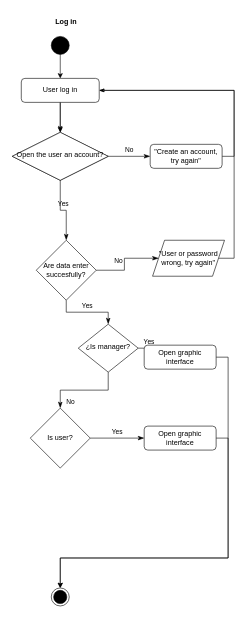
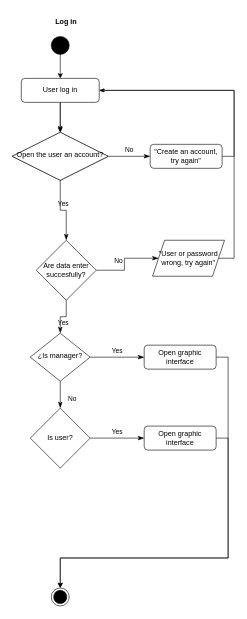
  <mxCell id="0" />
  <mxCell id="1" parent="0" />
  <mxCell id="2" value="¿El usuario tiene una cuenta?" style="rhombus;whiteSpace=wrap;html=1;shadow=0;fontFamily=Helvetica;fontSize=12;align=center;strokeWidth=1;spacing=6;spacingTop=-4;" vertex="1" parent="1"><mxGeometry x="20" y="220" width="160" height="80" as="geometry" /></mxCell>
  <mxCell id="3" value="" style="rounded=0;html=1;jettySize=auto;orthogonalLoop=1;fontSize=11;endArrow=classicThin;endFill=1;endSize=8;strokeWidth=1;shadow=0;labelBackgroundColor=none;edgeStyle=orthogonalEdgeStyle;" edge="1" parent="1" source="5" target="7"><mxGeometry relative="1" as="geometry" /></mxCell>
  <mxCell id="4" value="" style="edgeStyle=orthogonalEdgeStyle;rounded=0;orthogonalLoop=1;jettySize=auto;html=1;" edge="1" parent="1" source="5" target="7"><mxGeometry relative="1" as="geometry" /></mxCell>
  <mxCell id="5" value="User log in" style="rounded=1;whiteSpace=wrap;html=1;fontSize=12;glass=0;strokeWidth=1;shadow=0;" vertex="1" parent="1"><mxGeometry x="35" y="130" width="130" height="40" as="geometry" /></mxCell>
  <mxCell id="6" value="No" style="edgeStyle=orthogonalEdgeStyle;rounded=0;html=1;jettySize=auto;orthogonalLoop=1;fontSize=11;endArrow=classicThin;endFill=1;endSize=8;strokeWidth=1;shadow=0;labelBackgroundColor=none;" edge="1" parent="1" source="7" target="9"><mxGeometry y="10" relative="1" as="geometry"><mxPoint as="offset" /></mxGeometry></mxCell>
  <mxCell id="7" value="Open the user an account?" style="rhombus;whiteSpace=wrap;html=1;shadow=0;fontFamily=Helvetica;fontSize=12;align=center;strokeWidth=1;spacing=6;spacingTop=-4;" vertex="1" parent="1"><mxGeometry x="20" y="220" width="160" height="80" as="geometry" /></mxCell>
  <mxCell id="8" style="edgeStyle=orthogonalEdgeStyle;rounded=0;orthogonalLoop=1;jettySize=auto;html=1;exitX=1;exitY=0.5;exitDx=0;exitDy=0;entryX=1;entryY=0.5;entryDx=0;entryDy=0;endArrow=blockThin;endFill=0;" edge="1" parent="1" source="9" target="5"><mxGeometry relative="1" as="geometry" /></mxCell>
  <mxCell id="9" value="&quot;Create an account, try again&quot;" style="rounded=1;whiteSpace=wrap;html=1;fontSize=12;glass=0;strokeWidth=1;shadow=0;" vertex="1" parent="1"><mxGeometry x="250" y="240" width="120" height="40" as="geometry" /></mxCell>
  <mxCell id="10" value="No" style="rounded=0;html=1;jettySize=auto;orthogonalLoop=1;fontSize=11;endArrow=classicThin;endFill=1;endSize=8;strokeWidth=1;shadow=0;labelBackgroundColor=none;edgeStyle=orthogonalEdgeStyle;entryX=0.5;entryY=0;entryDx=0;entryDy=0;" edge="1" parent="1" source="12" target="16"><mxGeometry x="0.333" y="20" relative="1" as="geometry"><mxPoint as="offset" /><mxPoint x="80" y="810" as="targetPoint" /></mxGeometry></mxCell>
  <mxCell id="11" value="Yes" style="edgeStyle=orthogonalEdgeStyle;rounded=0;html=1;jettySize=auto;orthogonalLoop=1;fontSize=11;endArrow=classicThin;endFill=1;endSize=8;strokeWidth=1;shadow=0;labelBackgroundColor=none;" edge="1" parent="1" source="12" target="14"><mxGeometry y="10" relative="1" as="geometry"><mxPoint as="offset" /></mxGeometry></mxCell>
- <mxCell id="12" value="¿Is manager?" style="rhombus;whiteSpace=wrap;html=1;shadow=0;fontFamily=Helvetica;fontSize=12;align=center;strokeWidth=1;spacing=6;spacingTop=-4;" vertex="1" parent="1"><mxGeometry x="130" y="540" width="100" height="80" as="geometry" /></mxCell>
+ <mxCell id="12" value="¿Is manager?" style="rhombus;whiteSpace=wrap;html=1;shadow=0;fontFamily=Helvetica;fontSize=12;align=center;strokeWidth=1;spacing=6;spacingTop=-4;" vertex="1" parent="1"><mxGeometry x="50" y="555" width="100" height="80" as="geometry" /></mxCell>
  <mxCell id="13" style="edgeStyle=orthogonalEdgeStyle;rounded=0;orthogonalLoop=1;jettySize=auto;html=1;exitX=1;exitY=0.5;exitDx=0;exitDy=0;entryX=0.5;entryY=0;entryDx=0;entryDy=0;" edge="1" parent="1" source="14" target="27"><mxGeometry relative="1" as="geometry"><Array as="points"><mxPoint x="380" y="595" /><mxPoint x="380" y="930" /><mxPoint x="100" y="930" /></Array></mxGeometry></mxCell>
  <mxCell id="14" value="Open graphic interface" style="rounded=1;whiteSpace=wrap;html=1;fontSize=12;glass=0;strokeWidth=1;shadow=0;" vertex="1" parent="1"><mxGeometry x="240" y="575" width="120" height="40" as="geometry" /></mxCell>
  <mxCell id="15" value="&lt;b&gt;Log in&lt;/b&gt;" style="text;html=1;align=center;verticalAlign=middle;whiteSpace=wrap;rounded=0;" vertex="1" parent="1"><mxGeometry x="60" y="20" width="100" height="30" as="geometry" /></mxCell>
  <mxCell id="16" value="Is user?" style="rhombus;whiteSpace=wrap;html=1;" vertex="1" parent="1"><mxGeometry x="50" y="680" width="100" height="100" as="geometry" /></mxCell>
  <mxCell id="17" value="Yes" style="edgeStyle=orthogonalEdgeStyle;rounded=0;html=1;jettySize=auto;orthogonalLoop=1;fontSize=11;endArrow=classicThin;endFill=1;endSize=8;strokeWidth=1;shadow=0;labelBackgroundColor=none;exitX=1;exitY=0.5;exitDx=0;exitDy=0;entryX=0;entryY=0.5;entryDx=0;entryDy=0;" edge="1" parent="1" source="16" target="19"><mxGeometry y="10" relative="1" as="geometry"><mxPoint as="offset" /><mxPoint x="130" y="859.5" as="sourcePoint" /><mxPoint x="200" y="859.5" as="targetPoint" /></mxGeometry></mxCell>
  <mxCell id="18" style="edgeStyle=orthogonalEdgeStyle;rounded=0;orthogonalLoop=1;jettySize=auto;html=1;exitX=1;exitY=0.5;exitDx=0;exitDy=0;entryX=0.5;entryY=0;entryDx=0;entryDy=0;" edge="1" parent="1" source="19" target="27"><mxGeometry relative="1" as="geometry"><Array as="points"><mxPoint x="380" y="730" /><mxPoint x="380" y="930" /><mxPoint x="100" y="930" /></Array></mxGeometry></mxCell>
  <mxCell id="19" value="Open graphic interface" style="rounded=1;whiteSpace=wrap;html=1;fontSize=12;glass=0;strokeWidth=1;shadow=0;" vertex="1" parent="1"><mxGeometry x="240" y="710" width="120" height="40" as="geometry" /></mxCell>
  <mxCell id="20" value="Are data enter succesfully?" style="rhombus;whiteSpace=wrap;html=1;" vertex="1" parent="1"><mxGeometry x="60" y="400" width="100" height="100" as="geometry" /></mxCell>
  <mxCell id="21" value="Yes" style="edgeStyle=orthogonalEdgeStyle;rounded=0;html=1;jettySize=auto;orthogonalLoop=1;fontSize=11;endArrow=classicThin;endFill=1;endSize=8;strokeWidth=1;shadow=0;labelBackgroundColor=none;exitX=0.5;exitY=1;exitDx=0;exitDy=0;entryX=0.5;entryY=0;entryDx=0;entryDy=0;" edge="1" parent="1" source="7" target="20"><mxGeometry y="10" relative="1" as="geometry"><mxPoint as="offset" /><mxPoint x="100" y="310" as="sourcePoint" /><mxPoint x="170" y="310" as="targetPoint" /></mxGeometry></mxCell>
  <mxCell id="22" value="No" style="edgeStyle=orthogonalEdgeStyle;rounded=0;html=1;jettySize=auto;orthogonalLoop=1;fontSize=11;endArrow=classicThin;endFill=1;endSize=8;strokeWidth=1;shadow=0;labelBackgroundColor=none;exitX=1;exitY=0.5;exitDx=0;exitDy=0;entryX=0;entryY=0.5;entryDx=0;entryDy=0;" edge="1" parent="1" source="20" target="24"><mxGeometry y="10" relative="1" as="geometry"><mxPoint as="offset" /><mxPoint x="220" y="400" as="sourcePoint" /><mxPoint x="268" y="430" as="targetPoint" /></mxGeometry></mxCell>
  <mxCell id="23" style="edgeStyle=orthogonalEdgeStyle;rounded=0;orthogonalLoop=1;jettySize=auto;html=1;exitX=1;exitY=0.5;exitDx=0;exitDy=0;entryX=1;entryY=0.5;entryDx=0;entryDy=0;endArrow=classicThin;endFill=1;" edge="1" parent="1" source="24" target="5"><mxGeometry relative="1" as="geometry"><Array as="points"><mxPoint x="390" y="430" /><mxPoint x="390" y="150" /></Array></mxGeometry></mxCell>
  <mxCell id="24" value="&quot;User or password wrong, try again&quot;" style="shape=parallelogram;perimeter=parallelogramPerimeter;whiteSpace=wrap;html=1;fixedSize=1;" vertex="1" parent="1"><mxGeometry x="254" y="400" width="120" height="60" as="geometry" /></mxCell>
  <mxCell id="25" value="Yes" style="edgeStyle=orthogonalEdgeStyle;rounded=0;html=1;jettySize=auto;orthogonalLoop=1;fontSize=11;endArrow=classicThin;endFill=1;endSize=8;strokeWidth=1;shadow=0;labelBackgroundColor=none;entryX=0.5;entryY=0;entryDx=0;entryDy=0;exitX=0.5;exitY=1;exitDx=0;exitDy=0;" edge="1" parent="1" source="20" target="12"><mxGeometry y="10" relative="1" as="geometry"><mxPoint as="offset" /><mxPoint x="100" y="490" as="sourcePoint" /><mxPoint x="224" y="510" as="targetPoint" /></mxGeometry></mxCell>
  <mxCell id="26" value="" style="ellipse;fillColor=strokeColor;html=1;" vertex="1" parent="1"><mxGeometry x="85" y="60" width="30" height="30" as="geometry" /></mxCell>
  <mxCell id="27" value="" style="ellipse;html=1;shape=endState;fillColor=strokeColor;" vertex="1" parent="1"><mxGeometry x="85" y="980" width="30" height="30" as="geometry" /></mxCell>
  <mxCell id="28" value="" style="edgeStyle=orthogonalEdgeStyle;rounded=0;orthogonalLoop=1;jettySize=auto;html=1;exitX=0.5;exitY=1;exitDx=0;exitDy=0;entryX=0.5;entryY=0;entryDx=0;entryDy=0;" edge="1" parent="1" source="26" target="5"><mxGeometry relative="1" as="geometry"><mxPoint x="90" y="100" as="sourcePoint" /><mxPoint x="90" y="150" as="targetPoint" /></mxGeometry></mxCell>
